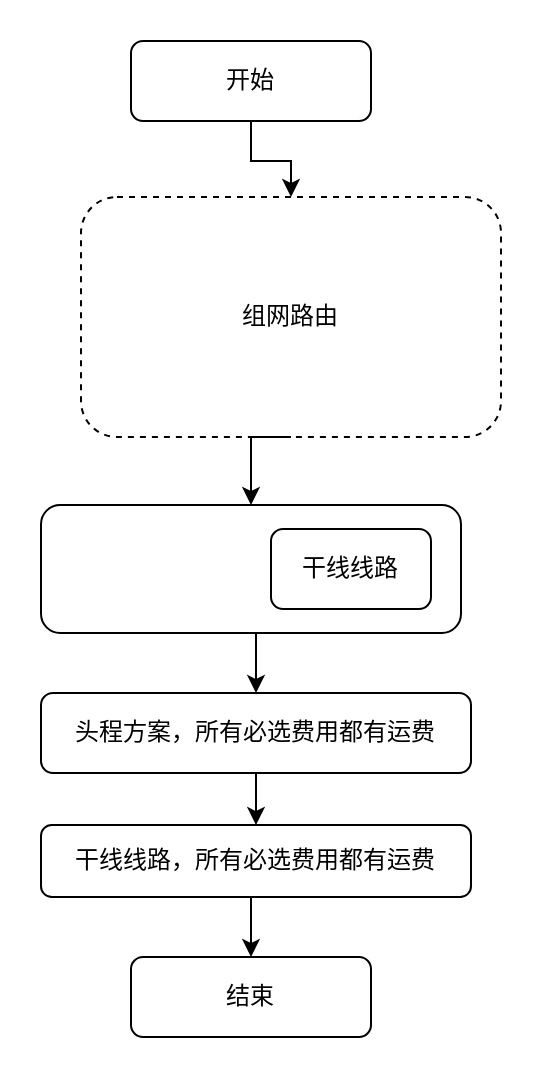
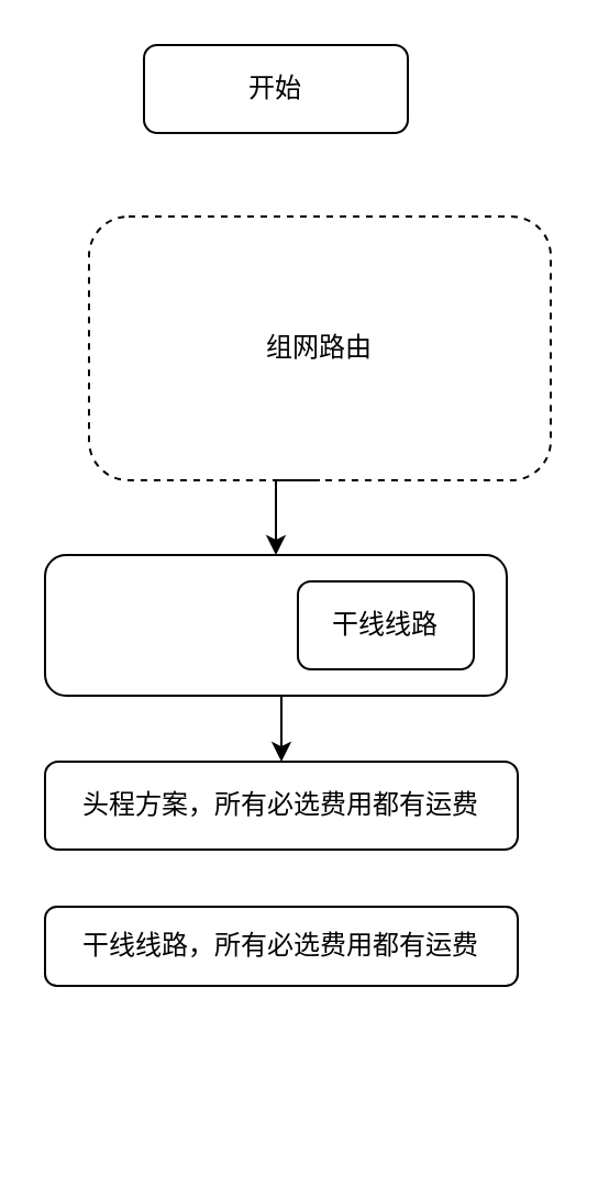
  <mxCell id="0" />
  <mxCell id="1" parent="0" />
- <mxCell id="2" style="edgeStyle=orthogonalEdgeStyle;rounded=0;orthogonalLoop=1;jettySize=auto;html=1;exitX=0.5;exitY=1;exitDx=0;exitDy=0;entryX=0.5;entryY=0;entryDx=0;entryDy=0;" parent="1" source="3" target="5" edge="1"><mxGeometry relative="1" as="geometry" /></mxCell>
  <mxCell id="3" value="开始" style="rounded=1;whiteSpace=wrap;html=1;fillColor=none;" parent="1" vertex="1"><mxGeometry x="65" y="20" width="120" height="40" as="geometry" /></mxCell>
  <mxCell id="4" style="edgeStyle=orthogonalEdgeStyle;rounded=0;orthogonalLoop=1;jettySize=auto;html=1;exitX=0.5;exitY=1;exitDx=0;exitDy=0;entryX=0.5;entryY=0;entryDx=0;entryDy=0;" parent="1" source="5" target="7" edge="1"><mxGeometry relative="1" as="geometry" /></mxCell>
  <mxCell id="5" value="组网路由" style="rounded=1;whiteSpace=wrap;html=1;fillColor=none;dashed=1;" parent="1" vertex="1"><mxGeometry x="40" y="98" width="210" height="120" as="geometry" /></mxCell>
  <mxCell id="6" style="edgeStyle=orthogonalEdgeStyle;rounded=0;orthogonalLoop=1;jettySize=auto;html=1;exitX=0.5;exitY=1;exitDx=0;exitDy=0;entryX=0.5;entryY=0;entryDx=0;entryDy=0;" parent="1" source="7" target="10" edge="1"><mxGeometry relative="1" as="geometry" /></mxCell>
  <mxCell id="7" value="" style="rounded=1;whiteSpace=wrap;html=1;fillColor=none;" parent="1" vertex="1"><mxGeometry x="20" y="252" width="210" height="64" as="geometry" /></mxCell>
  <mxCell id="8" value="干线线路" style="rounded=1;whiteSpace=wrap;html=1;fillColor=none;" parent="1" vertex="1"><mxGeometry x="135" y="264" width="80" height="40" as="geometry" /></mxCell>
- <mxCell id="9" style="edgeStyle=orthogonalEdgeStyle;rounded=0;orthogonalLoop=1;jettySize=auto;html=1;exitX=0.5;exitY=1;exitDx=0;exitDy=0;entryX=0.5;entryY=0;entryDx=0;entryDy=0;" parent="1" source="10" target="12" edge="1"><mxGeometry relative="1" as="geometry" /></mxCell>
  <mxCell id="10" value="&lt;span style=&quot;background-color: initial;&quot;&gt;头程方案，所有必选费用都有运费&lt;/span&gt;" style="rounded=1;whiteSpace=wrap;html=1;fillColor=none;" parent="1" vertex="1"><mxGeometry x="20" y="346" width="215" height="40" as="geometry" /></mxCell>
- <mxCell id="11" style="edgeStyle=orthogonalEdgeStyle;rounded=0;orthogonalLoop=1;jettySize=auto;html=1;exitX=0.5;exitY=1;exitDx=0;exitDy=0;entryX=0.5;entryY=0;entryDx=0;entryDy=0;" parent="1" source="12" target="13" edge="1"><mxGeometry relative="1" as="geometry" /></mxCell>
  <mxCell id="12" value="&lt;div class=&quot;lake-content&quot;&gt;干线线路，所有必选费用都有运费&lt;/div&gt;" style="rounded=1;whiteSpace=wrap;html=1;fillColor=none;" parent="1" vertex="1"><mxGeometry x="20" y="412" width="215" height="36" as="geometry" /></mxCell>
- <mxCell id="13" value="结束" style="rounded=1;whiteSpace=wrap;html=1;fillColor=none;" parent="1" vertex="1"><mxGeometry x="65" y="478" width="120" height="40" as="geometry" /></mxCell>
